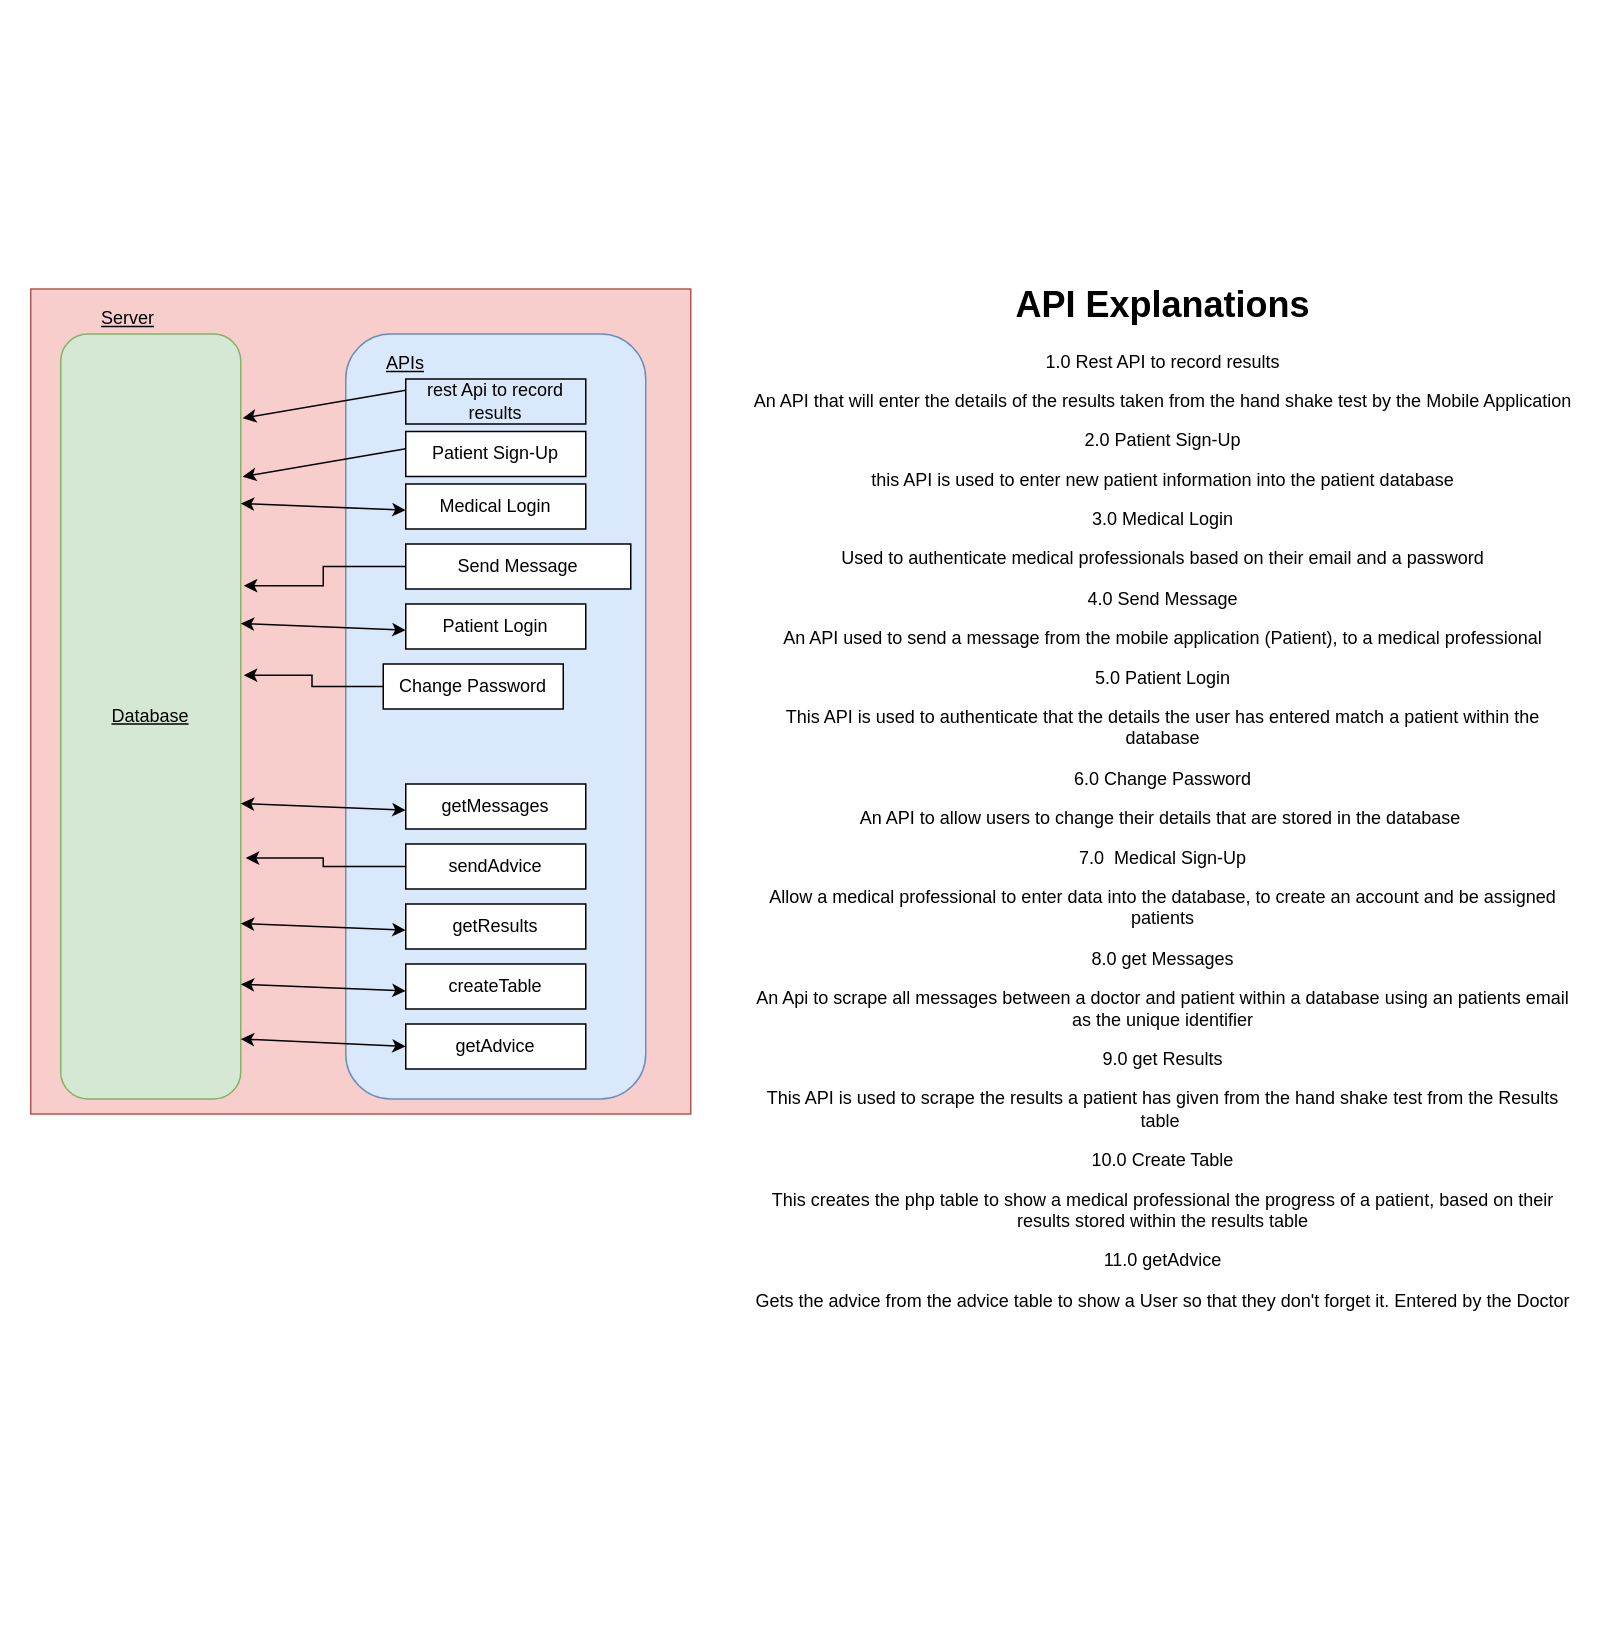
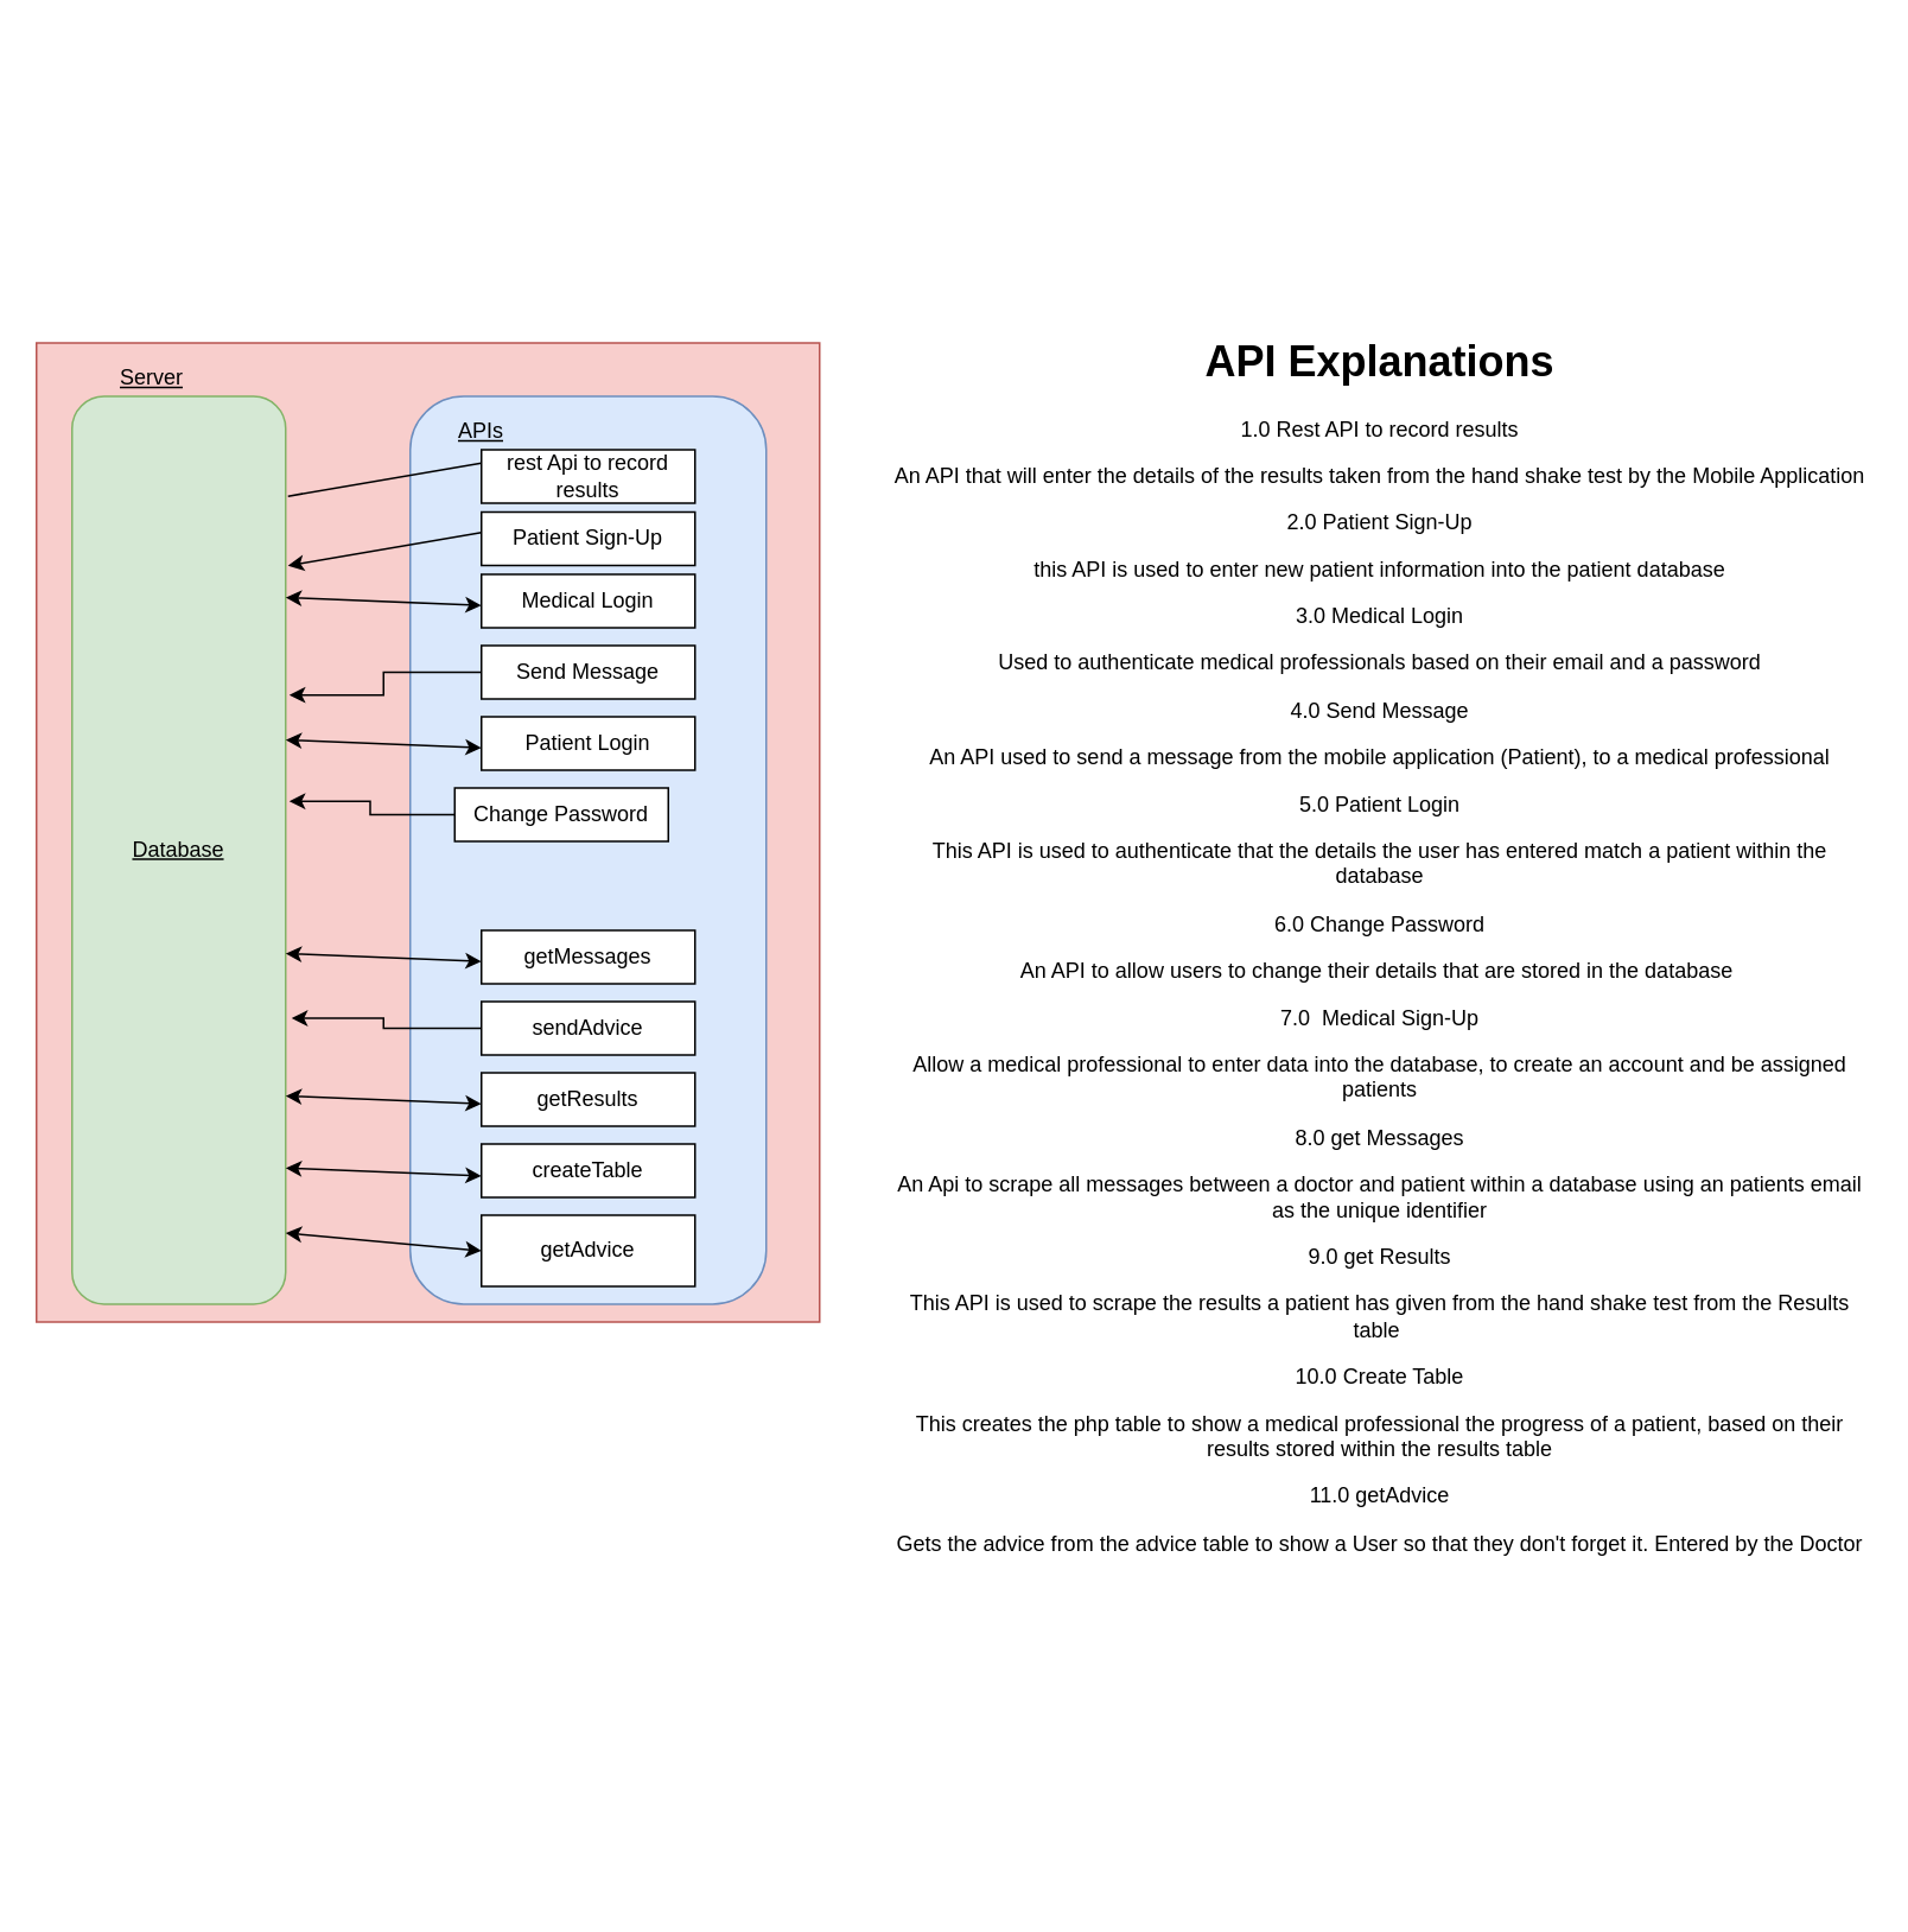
  <mxCell id="0" />
  <mxCell id="1" parent="0" />
  <mxCell id="2" value="" style="rounded=0;whiteSpace=wrap;html=1;fillColor=#f8cecc;strokeColor=#b85450;" vertex="1" parent="1"><mxGeometry x="20" y="192" width="440" height="550" as="geometry" /></mxCell>
  <mxCell id="3" value="&lt;u&gt;Server&lt;/u&gt;" style="text;html=1;strokeColor=none;fillColor=none;align=center;verticalAlign=middle;whiteSpace=wrap;rounded=0;" vertex="1" parent="1"><mxGeometry x="40" y="202" width="90" height="20" as="geometry" /></mxCell>
  <mxCell id="4" value="&lt;u&gt;Database&lt;/u&gt;" style="rounded=1;whiteSpace=wrap;html=1;fillColor=#d5e8d4;strokeColor=#82b366;" vertex="1" parent="1"><mxGeometry x="40" y="222" width="120" height="510" as="geometry" /></mxCell>
  <mxCell id="5" value="" style="rounded=1;whiteSpace=wrap;html=1;fillColor=#dae8fc;strokeColor=#6c8ebf;" vertex="1" parent="1"><mxGeometry x="230" y="222" width="200" height="510" as="geometry" /></mxCell>
  <mxCell id="6" value="&lt;u&gt;APIs&lt;/u&gt;" style="text;html=1;strokeColor=none;fillColor=none;align=center;verticalAlign=middle;whiteSpace=wrap;rounded=0;" vertex="1" parent="1"><mxGeometry x="230" y="232" width="80" height="20" as="geometry" /></mxCell>
  <mxCell id="7" style="edgeStyle=orthogonalEdgeStyle;rounded=0;orthogonalLoop=1;jettySize=auto;html=1;exitX=0.5;exitY=1;exitDx=0;exitDy=0;" edge="1" parent="1" source="6" target="6"><mxGeometry relative="1" as="geometry" /></mxCell>
- <mxCell id="8" value="rest Api to record results" style="rounded=0;whiteSpace=wrap;html=1;fillColor=#dae8fc;" vertex="1" parent="1"><mxGeometry x="270" y="252" width="120" height="30" as="geometry" /></mxCell>
+ <mxCell id="8" value="rest Api to record results" style="rounded=0;whiteSpace=wrap;html=1;" vertex="1" parent="1"><mxGeometry x="270" y="252" width="120" height="30" as="geometry" /></mxCell>
  <mxCell id="9" value="Patient Sign-Up" style="rounded=0;whiteSpace=wrap;html=1;" vertex="1" parent="1"><mxGeometry x="270" y="287" width="120" height="30" as="geometry" /></mxCell>
- <mxCell id="10" value="getAdvice" style="rounded=0;whiteSpace=wrap;html=1;" vertex="1" parent="1"><mxGeometry x="270" y="682" width="120" height="30" as="geometry" /></mxCell>
+ <mxCell id="10" value="getAdvice" style="rounded=0;whiteSpace=wrap;html=1;" vertex="1" parent="1"><mxGeometry x="270" y="682" width="120" height="40" as="geometry" /></mxCell>
  <mxCell id="11" value="Medical Login" style="rounded=0;whiteSpace=wrap;html=1;" vertex="1" parent="1"><mxGeometry x="270" y="322" width="120" height="30" as="geometry" /></mxCell>
  <mxCell id="12" value="createTable" style="rounded=0;whiteSpace=wrap;html=1;" vertex="1" parent="1"><mxGeometry x="270" y="642" width="120" height="30" as="geometry" /></mxCell>
  <mxCell id="13" value="getResults" style="rounded=0;whiteSpace=wrap;html=1;" vertex="1" parent="1"><mxGeometry x="270" y="602" width="120" height="30" as="geometry" /></mxCell>
  <mxCell id="14" style="edgeStyle=orthogonalEdgeStyle;rounded=0;orthogonalLoop=1;jettySize=auto;html=1;entryX=1.017;entryY=0.329;entryDx=0;entryDy=0;entryPerimeter=0;" edge="1" parent="1" source="15" target="4"><mxGeometry relative="1" as="geometry" /></mxCell>
- <mxCell id="15" value="Send Message" style="rounded=0;whiteSpace=wrap;html=1;" vertex="1" parent="1"><mxGeometry x="270" y="362" width="150" height="30" as="geometry" /></mxCell>
+ <mxCell id="15" value="Send Message" style="rounded=0;whiteSpace=wrap;html=1;" vertex="1" parent="1"><mxGeometry x="270" y="362" width="120" height="30" as="geometry" /></mxCell>
  <mxCell id="16" style="edgeStyle=orthogonalEdgeStyle;rounded=0;orthogonalLoop=1;jettySize=auto;html=1;entryX=1.028;entryY=0.685;entryDx=0;entryDy=0;entryPerimeter=0;" edge="1" parent="1" source="17" target="4"><mxGeometry relative="1" as="geometry" /></mxCell>
  <mxCell id="17" value="sendAdvice" style="rounded=0;whiteSpace=wrap;html=1;" vertex="1" parent="1"><mxGeometry x="270" y="562" width="120" height="30" as="geometry" /></mxCell>
  <mxCell id="18" value="getMessages" style="rounded=0;whiteSpace=wrap;html=1;" vertex="1" parent="1"><mxGeometry x="270" y="522" width="120" height="30" as="geometry" /></mxCell>
  <mxCell id="19" value="Patient Login" style="rounded=0;whiteSpace=wrap;html=1;" vertex="1" parent="1"><mxGeometry x="270" y="402" width="120" height="30" as="geometry" /></mxCell>
  <mxCell id="20" style="edgeStyle=orthogonalEdgeStyle;rounded=0;orthogonalLoop=1;jettySize=auto;html=1;entryX=1.017;entryY=0.446;entryDx=0;entryDy=0;entryPerimeter=0;" edge="1" parent="1" source="21" target="4"><mxGeometry relative="1" as="geometry" /></mxCell>
  <mxCell id="21" value="Change Password" style="rounded=0;whiteSpace=wrap;html=1;" vertex="1" parent="1"><mxGeometry x="255" y="442" width="120" height="30" as="geometry" /></mxCell>
  <mxCell id="22" value="" style="endArrow=classic;startArrow=classic;html=1;entryX=0;entryY=0.5;entryDx=0;entryDy=0;" edge="1" parent="1" target="10"><mxGeometry width="50" height="50" relative="1" as="geometry"><mxPoint x="160" y="692" as="sourcePoint" /><mxPoint x="-20" y="632" as="targetPoint" /></mxGeometry></mxCell>
  <mxCell id="23" value="" style="endArrow=classic;startArrow=classic;html=1;exitX=1;exitY=0.85;exitDx=0;exitDy=0;exitPerimeter=0;" edge="1" parent="1" source="4"><mxGeometry width="50" height="50" relative="1" as="geometry"><mxPoint x="160" y="654.5" as="sourcePoint" /><mxPoint x="270" y="660" as="targetPoint" /></mxGeometry></mxCell>
  <mxCell id="24" value="" style="endArrow=classic;startArrow=classic;html=1;exitX=1;exitY=0.85;exitDx=0;exitDy=0;exitPerimeter=0;" edge="1" parent="1"><mxGeometry width="50" height="50" relative="1" as="geometry"><mxPoint x="160" y="615" as="sourcePoint" /><mxPoint x="270" y="619.5" as="targetPoint" /></mxGeometry></mxCell>
  <mxCell id="25" value="" style="endArrow=classic;startArrow=classic;html=1;exitX=1;exitY=0.85;exitDx=0;exitDy=0;exitPerimeter=0;" edge="1" parent="1"><mxGeometry width="50" height="50" relative="1" as="geometry"><mxPoint x="160" y="535" as="sourcePoint" /><mxPoint x="270" y="539.5" as="targetPoint" /></mxGeometry></mxCell>
  <mxCell id="26" value="" style="endArrow=classic;startArrow=classic;html=1;exitX=1;exitY=0.85;exitDx=0;exitDy=0;exitPerimeter=0;" edge="1" parent="1"><mxGeometry width="50" height="50" relative="1" as="geometry"><mxPoint x="160" y="415" as="sourcePoint" /><mxPoint x="270" y="419.5" as="targetPoint" /></mxGeometry></mxCell>
  <mxCell id="27" value="" style="endArrow=classic;startArrow=classic;html=1;exitX=1;exitY=0.85;exitDx=0;exitDy=0;exitPerimeter=0;" edge="1" parent="1"><mxGeometry width="50" height="50" relative="1" as="geometry"><mxPoint x="160" y="335" as="sourcePoint" /><mxPoint x="270" y="339.5" as="targetPoint" /></mxGeometry></mxCell>
  <mxCell id="28" value="&lt;h1&gt;API Explanations&lt;/h1&gt;&lt;p&gt;1.0 Rest API to record results&lt;/p&gt;&lt;p&gt;An API that will enter the details of the results taken from the hand shake test by the Mobile Application&lt;/p&gt;&lt;p&gt;2.0 Patient Sign-Up&lt;/p&gt;&lt;p&gt;this API is used to enter new patient information into the patient database&lt;/p&gt;&lt;p&gt;3.0 Medical Login&lt;/p&gt;&lt;p&gt;Used to authenticate medical professionals based on their email and a password&lt;/p&gt;&lt;p&gt;4.0 Send Message&lt;/p&gt;&lt;p&gt;An API used to send a message from the mobile application (Patient), to a medical professional&lt;/p&gt;&lt;p&gt;5.0 Patient Login&lt;/p&gt;&lt;p&gt;This API is used to authenticate that the details the user has entered match a patient within the database&lt;/p&gt;&lt;p&gt;6.0 Change Password&lt;/p&gt;&lt;p&gt;An API to allow users to change their details that are stored in the database&amp;nbsp;&lt;/p&gt;&lt;p&gt;7.0&amp;nbsp; Medical Sign-Up&lt;/p&gt;&lt;p&gt;Allow a medical professional to enter data into the database, to create an account and be assigned patients&lt;/p&gt;&lt;p&gt;8.0 get Messages&lt;/p&gt;&lt;p&gt;An Api to scrape all messages between a doctor and patient within a database using an patients email as the unique identifier&lt;/p&gt;&lt;p&gt;9.0 get Results&lt;/p&gt;&lt;p&gt;This API is used to scrape the results a patient has given from the hand shake test from the Results table&amp;nbsp;&lt;/p&gt;&lt;p&gt;10.0 Create Table&lt;/p&gt;&lt;p&gt;This creates the php table to show a medical professional the progress of a patient, based on their results stored within the results table&lt;/p&gt;&lt;p&gt;11.0 getAdvice&lt;/p&gt;&lt;p&gt;Gets the advice from the advice table to show a User so that they don't forget it. Entered by the Doctor&lt;/p&gt;&lt;p&gt;&lt;br style=&quot;text-align: left&quot;&gt;&lt;/p&gt;" style="text;html=1;strokeColor=none;fillColor=none;align=center;verticalAlign=middle;whiteSpace=wrap;rounded=0;" vertex="1" parent="1"><mxGeometry x="500" y="20" width="550" height="1043" as="geometry" /></mxCell>
- <mxCell id="29" value="" style="endArrow=classic;html=1;entryX=1.011;entryY=0.11;entryDx=0;entryDy=0;entryPerimeter=0;exitX=0;exitY=0.25;exitDx=0;exitDy=0;" edge="1" parent="1" source="8" target="4"><mxGeometry width="50" height="50" relative="1" as="geometry"><mxPoint x="180" y="312" as="sourcePoint" /><mxPoint x="230" y="262" as="targetPoint" /></mxGeometry></mxCell>
+ <mxCell id="29" value="" style="endArrow=none;html=1;entryX=1.011;entryY=0.11;entryDx=0;entryDy=0;entryPerimeter=0;exitX=0;exitY=0.25;exitDx=0;exitDy=0;" edge="1" parent="1" source="8" target="4"><mxGeometry width="50" height="50" relative="1" as="geometry"><mxPoint x="180" y="312" as="sourcePoint" /><mxPoint x="230" y="262" as="targetPoint" /></mxGeometry></mxCell>
  <mxCell id="30" value="" style="endArrow=classic;html=1;entryX=1.011;entryY=0.11;entryDx=0;entryDy=0;entryPerimeter=0;exitX=0;exitY=0.25;exitDx=0;exitDy=0;" edge="1" parent="1"><mxGeometry width="50" height="50" relative="1" as="geometry"><mxPoint x="270" y="298.5" as="sourcePoint" /><mxPoint x="161.32" y="317.1" as="targetPoint" /></mxGeometry></mxCell>
